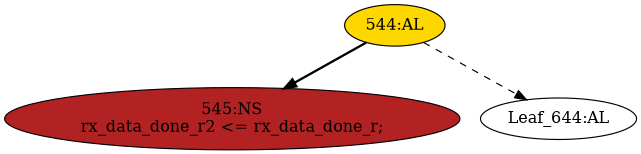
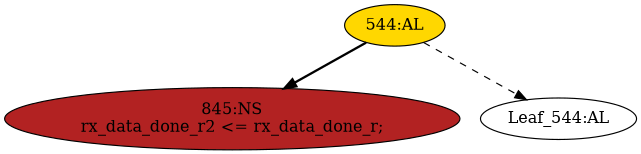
  strict digraph {
    node [style=filled]
    edge [cond="[]" lineno=None]
    n1 [ast="<pyverilog.vparser.ast.Always object at 0x7fa020e95d90>" clk_sens=True fillcolor=gold label="544:AL" sens="['clk']" statements="[]" typ=Always use_var="['rx_data_done_r']"]
-   n2 [ast="<pyverilog.vparser.ast.NonblockingSubstitution object at 0x7fa020e95e90>" fillcolor=firebrick label="545:NS\nrx_data_done_r2 <= rx_data_done_r;" statements="[<pyverilog.vparser.ast.NonblockingSubstitution object at 0x7fa020e95e90>]" typ=NonblockingSubstitution]
-   n3 [def_var="['rx_data_done_r2']" label="Leaf_644:AL" style=""]
+   n2 [ast="<pyverilog.vparser.ast.NonblockingSubstitution object at 0x7fa020e95e90>" fillcolor=firebrick label="845:NS\nrx_data_done_r2 <= rx_data_done_r;" statements="[<pyverilog.vparser.ast.NonblockingSubstitution object at 0x7fa020e95e90>]" typ=NonblockingSubstitution]
+   n3 [def_var="['rx_data_done_r2']" label="Leaf_544:AL" style=""]
    n1 -> n2 [style=bold]
    n1 -> n3 [style=dashed]
  }
